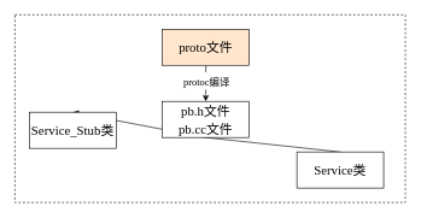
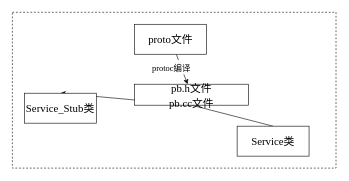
  <mxCell id="0" />
  <mxCell id="1" parent="0" />
  <mxCell id="2" value="" style="edgeStyle=none;sketch=0;hachureGap=4;jiggle=2;curveFitting=1;html=1;fontFamily=Garamond;fontSize=18;" edge="1" parent="1" source="3" target="6"><mxGeometry relative="1" as="geometry" /></mxCell>
- <mxCell id="3" value="&lt;font style=&quot;font-size: 18px;&quot; face=&quot;Garamond&quot;&gt;proto文件&lt;/font&gt;" style="whiteSpace=wrap;html=1;hachureGap=4;fontFamily=Architects Daughter;fontSource=https%3A%2F%2Ffonts.googleapis.com%2Fcss%3Ffamily%3DArchitects%2BDaughter;fontSize=20;fillColor=#ffe6cc;" vertex="1" parent="1"><mxGeometry x="224" y="40" width="120" height="50" as="geometry" /></mxCell>
+ <mxCell id="3" value="&lt;font style=&quot;font-size: 18px;&quot; face=&quot;Garamond&quot;&gt;proto文件&lt;/font&gt;" style="whiteSpace=wrap;html=1;hachureGap=4;fontFamily=Architects Daughter;fontSource=https%3A%2F%2Ffonts.googleapis.com%2Fcss%3Ffamily%3DArchitects%2BDaughter;fontSize=20;" vertex="1" parent="1"><mxGeometry x="224" y="40" width="120" height="50" as="geometry" /></mxCell>
  <mxCell id="4" style="edgeStyle=none;sketch=0;hachureGap=4;jiggle=2;curveFitting=1;html=1;exitX=0.5;exitY=1;exitDx=0;exitDy=0;entryX=0.5;entryY=0;entryDx=0;entryDy=0;fontFamily=Garamond;fontSize=18;" edge="1" parent="1" source="6" target="7"><mxGeometry relative="1" as="geometry" /></mxCell>
  <mxCell id="5" style="edgeStyle=none;sketch=0;hachureGap=4;jiggle=2;curveFitting=1;html=1;exitX=0.5;exitY=1;exitDx=0;exitDy=0;entryX=0.5;entryY=0;entryDx=0;entryDy=0;fontFamily=Garamond;fontSize=18;endArrow=none;" edge="1" parent="1" source="6" target="8"><mxGeometry relative="1" as="geometry" /></mxCell>
- <mxCell id="6" value="&lt;font face=&quot;Garamond&quot;&gt;&lt;font style=&quot;font-size: 18px;&quot;&gt;pb.h文件&lt;br&gt;pb.cc文件&lt;/font&gt;&lt;br&gt;&lt;/font&gt;" style="whiteSpace=wrap;html=1;hachureGap=4;fontFamily=Architects Daughter;fontSource=https%3A%2F%2Ffonts.googleapis.com%2Fcss%3Ffamily%3DArchitects%2BDaughter;fontSize=20;" vertex="1" parent="1"><mxGeometry x="224" y="140" width="120" height="50" as="geometry" /></mxCell>
+ <mxCell id="6" value="&lt;font face=&quot;Garamond&quot;&gt;&lt;font style=&quot;font-size: 18px;&quot;&gt;pb.h文件&lt;br&gt;pb.cc文件&lt;/font&gt;&lt;br&gt;&lt;/font&gt;" style="whiteSpace=wrap;html=1;hachureGap=4;fontFamily=Architects Daughter;fontSource=https%3A%2F%2Ffonts.googleapis.com%2Fcss%3Ffamily%3DArchitects%2BDaughter;fontSize=20;" vertex="1" parent="1"><mxGeometry x="224" y="140" width="190" height="35" as="geometry" /></mxCell>
  <mxCell id="7" value="&lt;font style=&quot;font-size: 18px;&quot; face=&quot;Garamond&quot;&gt;Service_Stub类&lt;br&gt;&lt;/font&gt;" style="whiteSpace=wrap;html=1;hachureGap=4;fontFamily=Architects Daughter;fontSource=https%3A%2F%2Ffonts.googleapis.com%2Fcss%3Ffamily%3DArchitects%2BDaughter;fontSize=20;" vertex="1" parent="1"><mxGeometry x="40" y="155" width="120" height="50" as="geometry" /></mxCell>
- <mxCell id="8" value="&lt;font face=&quot;Garamond&quot;&gt;&lt;span style=&quot;font-size: 18px;&quot;&gt;Service类&lt;/span&gt;&lt;/font&gt;" style="whiteSpace=wrap;html=1;hachureGap=4;fontFamily=Architects Daughter;fontSource=https%3A%2F%2Ffonts.googleapis.com%2Fcss%3Ffamily%3DArchitects%2BDaughter;fontSize=20;" vertex="1" parent="1"><mxGeometry x="410" y="210" width="120" height="50" as="geometry" /></mxCell>
+ <mxCell id="8" value="&lt;font face=&quot;Garamond&quot;&gt;&lt;span style=&quot;font-size: 18px;&quot;&gt;Service类&lt;/span&gt;&lt;/font&gt;" style="whiteSpace=wrap;html=1;hachureGap=4;fontFamily=Architects Daughter;fontSource=https%3A%2F%2Ffonts.googleapis.com%2Fcss%3Ffamily%3DArchitects%2BDaughter;fontSize=20;" vertex="1" parent="1"><mxGeometry x="395" y="210" width="120" height="50" as="geometry" /></mxCell>
  <mxCell id="9" value="" style="edgeStyle=none;hachureGap=4;html=1;fontFamily=Garamond;fontSize=16;endArrow=none;" edge="1" parent="1"><mxGeometry relative="1" as="geometry"><mxPoint x="420" y="80" as="sourcePoint" /><mxPoint x="420" y="80" as="targetPoint" /></mxGeometry></mxCell>
  <mxCell id="10" value="&lt;font style=&quot;font-size: 14px;&quot;&gt;protoc编译&lt;/font&gt;" style="edgeLabel;html=1;align=center;verticalAlign=middle;resizable=0;points=[];fontSize=20;fontFamily=Garamond;" vertex="1" connectable="0" parent="9"><mxGeometry x="-0.2" y="4" relative="1" as="geometry"><mxPoint x="-136" y="30" as="offset" /></mxGeometry></mxCell>
  <mxCell id="11" value="" style="rounded=0;whiteSpace=wrap;html=1;sketch=0;hachureGap=4;jiggle=2;curveFitting=1;fontFamily=Garamond;fontSize=18;fillColor=none;dashed=1;" vertex="1" parent="1"><mxGeometry x="20" y="20" width="540" height="260" as="geometry" /></mxCell>
